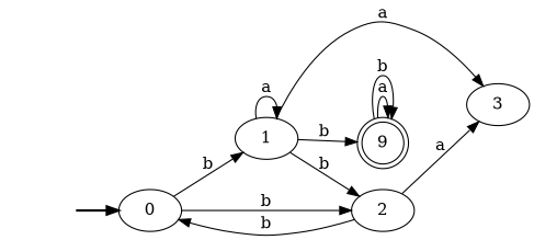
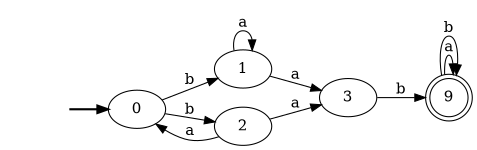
  digraph {
    rankdir=LR
    fake [style=invisible]
    0 [root=true]
    1
    2
    3
    n6 [label=9 shape=doublecircle]
    fake -> 0 [style=bold]
    0 -> 1 [label=b]
    0 -> 2 [label=b]
    1 -> 1 [label=a]
-   1 -> 2 [label=b]
    1 -> 3 [label=a]
-   2 -> 0 [label=b]
+   2 -> 0 [label=a]
    2 -> 3 [label=a]
-   1 -> n6 [label=b]
+   3 -> n6 [label=b]
    n6 -> n6 [label=a]
    n6 -> n6 [label=b]
  }
